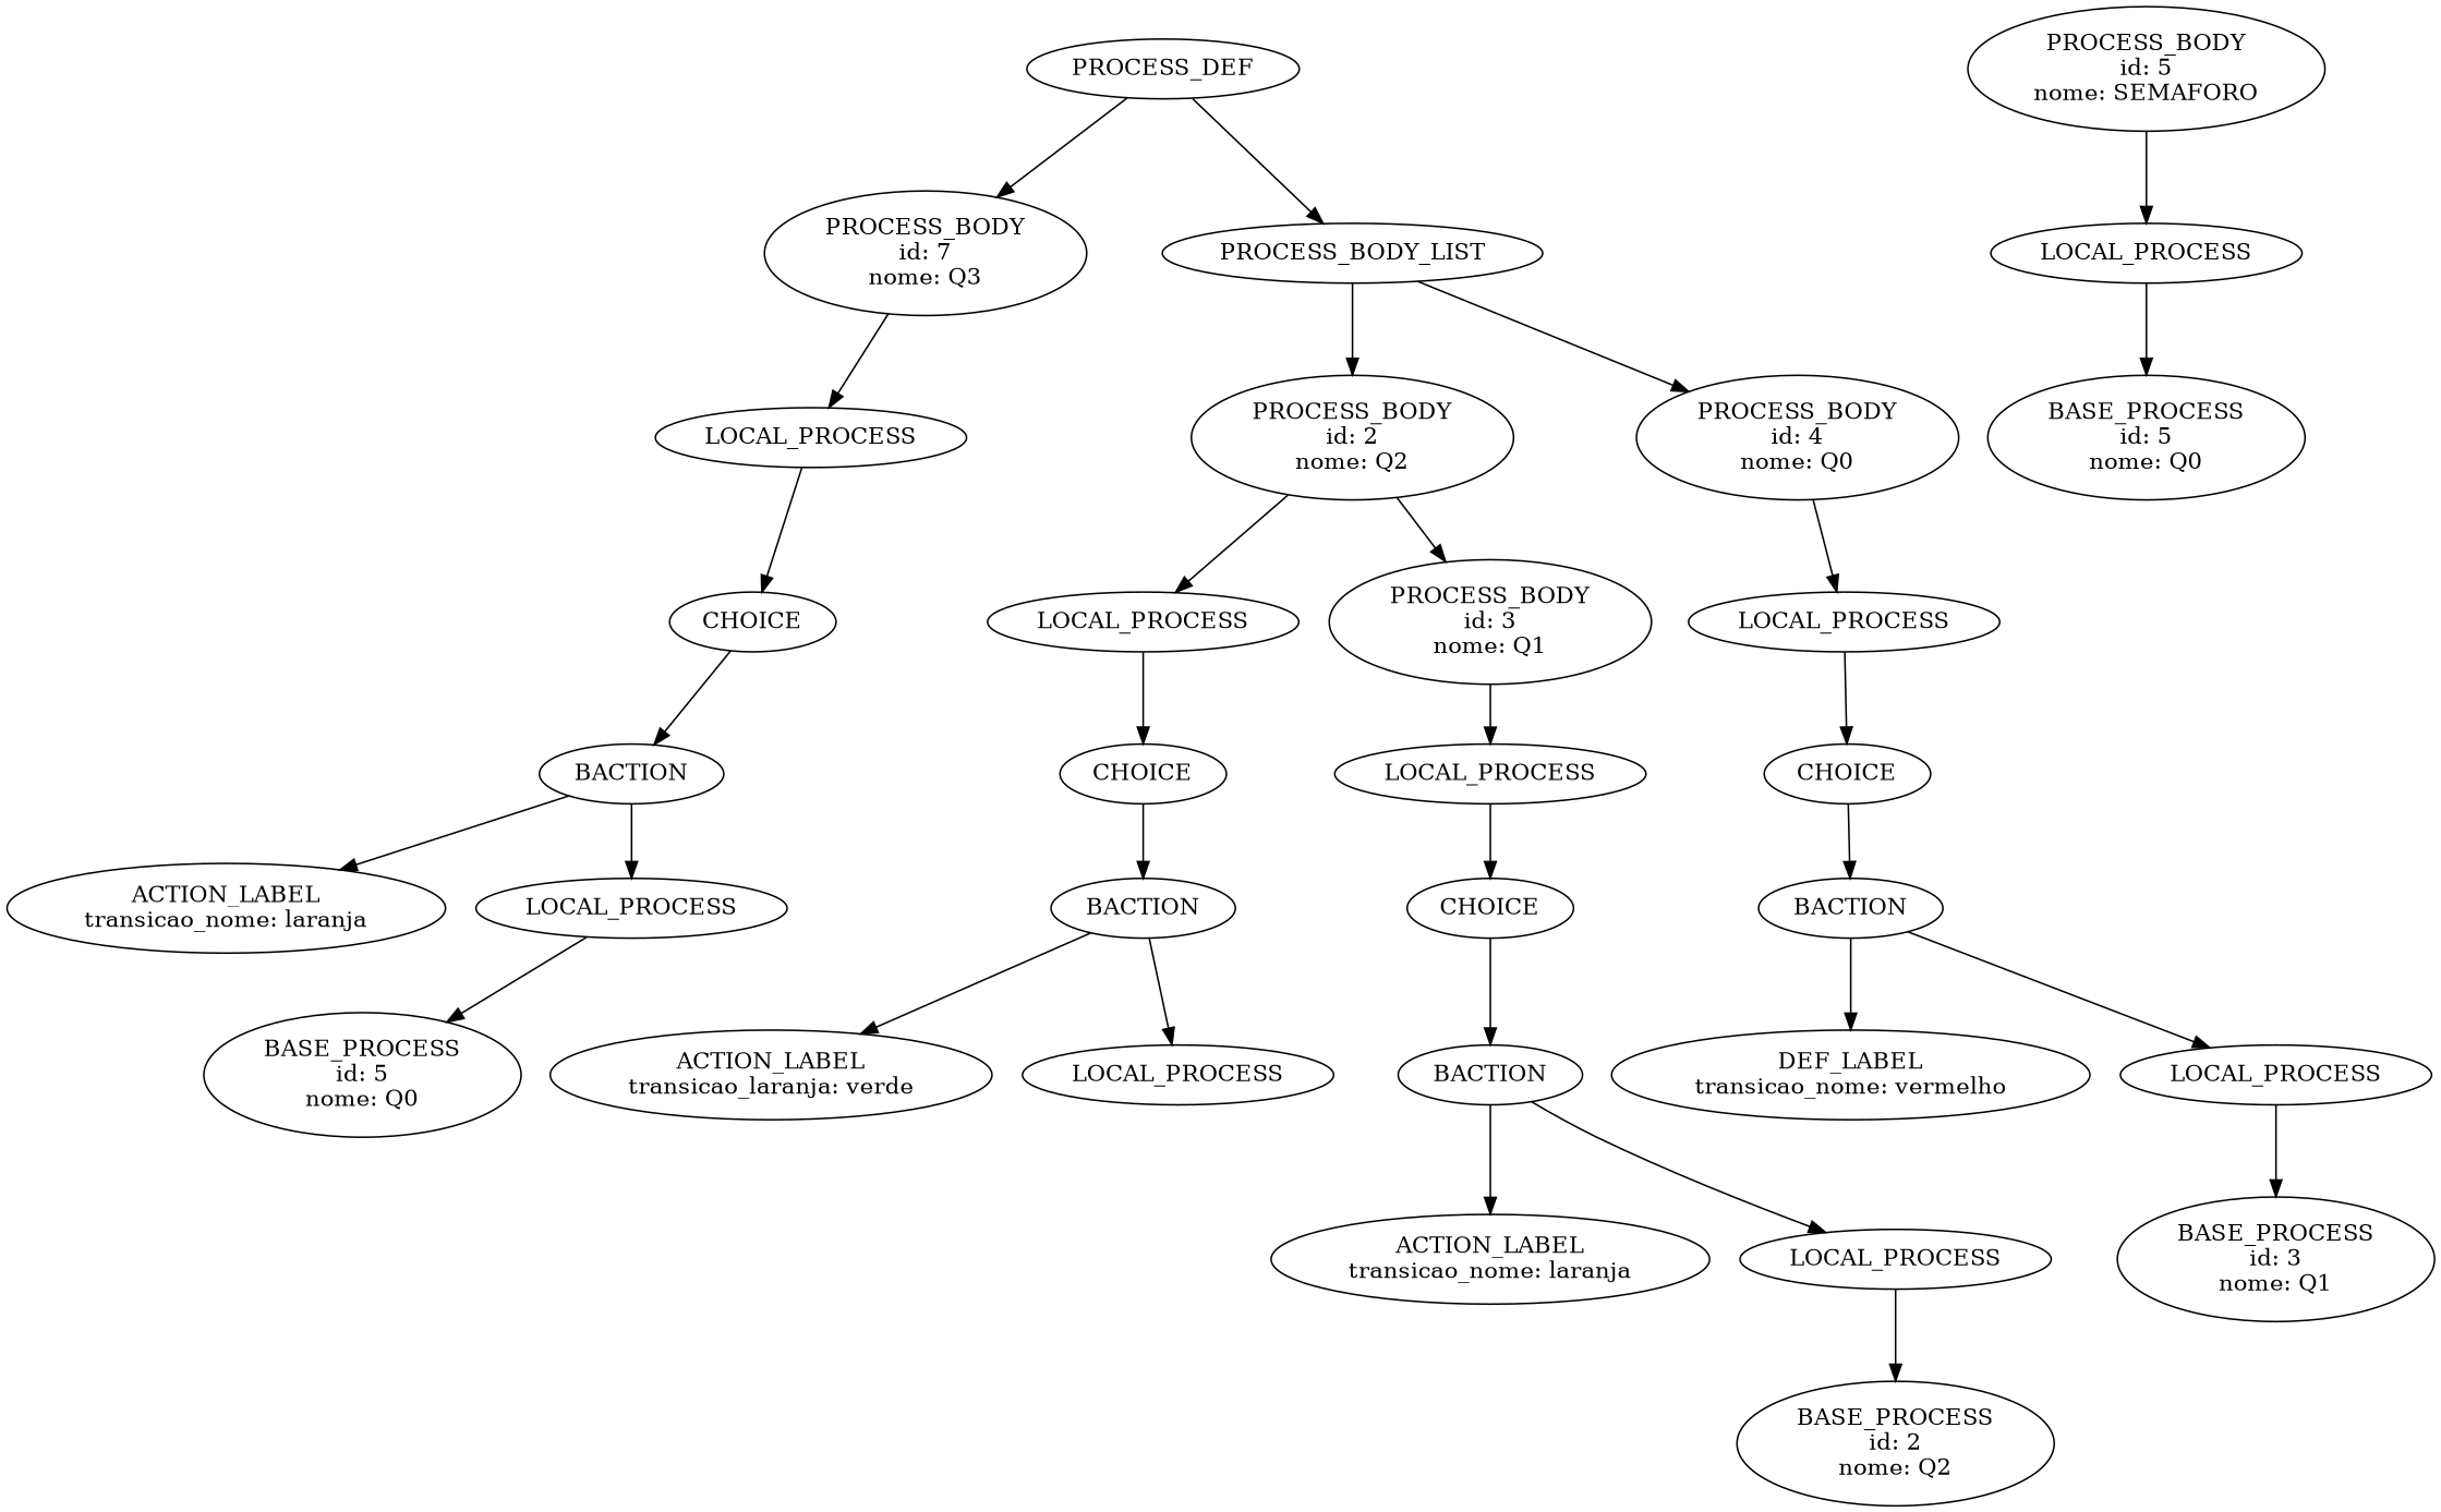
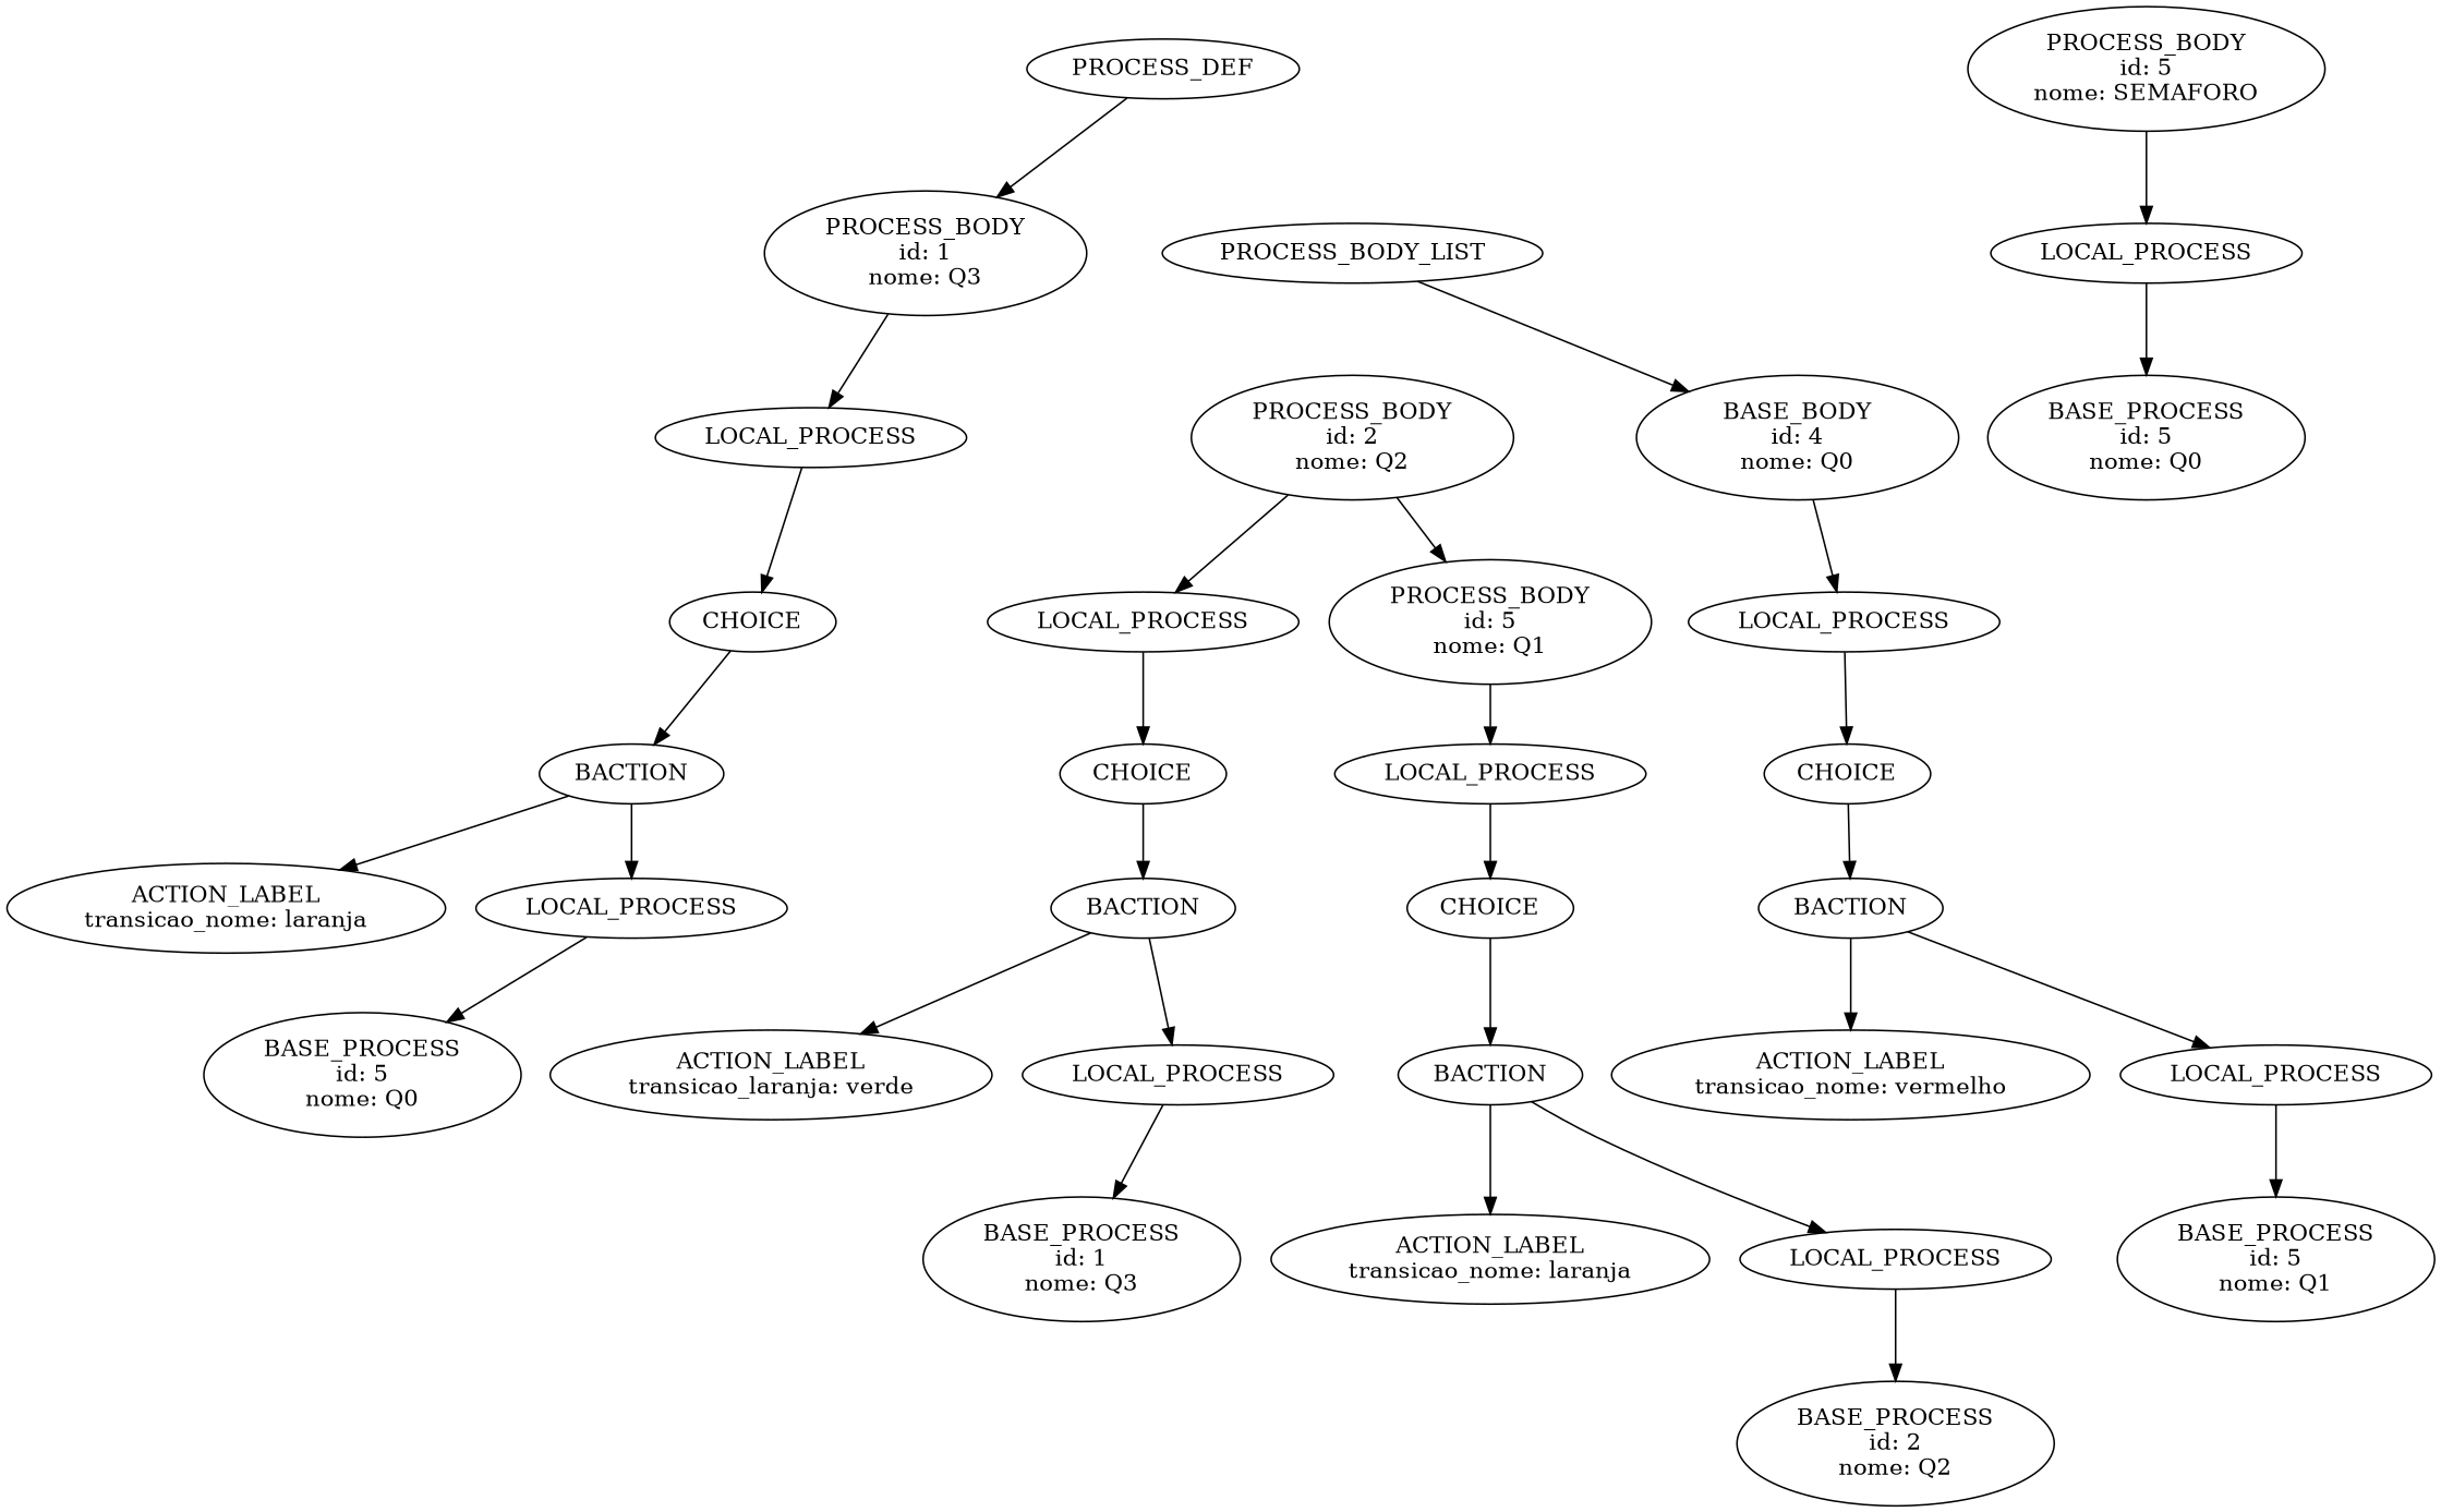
  digraph {
    n1 [label="ACTION_LABEL\ntransicao_nome: laranja\n"]
    n2 [label="BASE_PROCESS\nid: 5\nnome: Q0\n"]
    n3 [label="LOCAL_PROCESS\n"]
    n4 [label="BACTION\n"]
    n5 [label="CHOICE\n"]
    n6 [label="LOCAL_PROCESS\n"]
-   n7 [label="PROCESS_BODY\nid: 7\nnome: Q3\n"]
+   n7 [label="PROCESS_BODY\nid: 1\nnome: Q3\n"]
    n8 [label="ACTION_LABEL\ntransicao_laranja: verde\n"]
+   n9 [label="BASE_PROCESS\nid: 1\nnome: Q3\n"]
    n10 [label="LOCAL_PROCESS\n"]
    n11 [label="BACTION\n"]
    n12 [label="CHOICE\n"]
    n13 [label="LOCAL_PROCESS\n"]
    n14 [label="PROCESS_BODY\nid: 2\nnome: Q2\n"]
-   n15 [label="PROCESS_BODY\nid: 3\nnome: Q1\n"]
+   n15 [label="PROCESS_BODY\nid: 5\nnome: Q1\n"]
    n16 [label="ACTION_LABEL\ntransicao_nome: laranja\n"]
    n17 [label="BASE_PROCESS\nid: 2\nnome: Q2\n"]
    n18 [label="LOCAL_PROCESS\n"]
    n19 [label="BACTION\n"]
    n20 [label="CHOICE\n"]
    n21 [label="LOCAL_PROCESS\n"]
-   n22 [label="DEF_LABEL\ntransicao_nome: vermelho\n"]
-   n23 [label="BASE_PROCESS\nid: 3\nnome: Q1\n"]
+   n22 [label="ACTION_LABEL\ntransicao_nome: vermelho\n"]
+   n23 [label="BASE_PROCESS\nid: 5\nnome: Q1\n"]
    n24 [label="LOCAL_PROCESS\n"]
    n25 [label="BACTION\n"]
    n26 [label="CHOICE\n"]
    n27 [label="LOCAL_PROCESS\n"]
-   n28 [label="PROCESS_BODY\nid: 4\nnome: Q0\n"]
+   n28 [label="BASE_BODY\nid: 4\nnome: Q0\n"]
    n29 [label="BASE_PROCESS\nid: 5\nnome: Q0\n"]
    n30 [label="LOCAL_PROCESS\n"]
    n31 [label="PROCESS_BODY\nid: 5\nnome: SEMAFORO\n"]
    n32 [label="PROCESS_BODY_LIST\n"]
    n33 [label="PROCESS_DEF\n"]
    n3 -> n2
    n4 -> n1
    n4 -> n3
    n5 -> n4
    n6 -> n5
    n7 -> n6
+   n10 -> n9
    n11 -> n8
    n11 -> n10
    n12 -> n11
    n13 -> n12
    n14 -> n13
    n14 -> n15
    n15 -> n21
    n18 -> n17
    n19 -> n16
    n19 -> n18
    n20 -> n19
    n21 -> n20
    n24 -> n23
    n25 -> n22
    n25 -> n24
    n26 -> n25
    n27 -> n26
    n28 -> n27
    n30 -> n29
    n31 -> n30
-   n32 -> n14
    n32 -> n28
    n33 -> n7
-   n33 -> n32
  }
